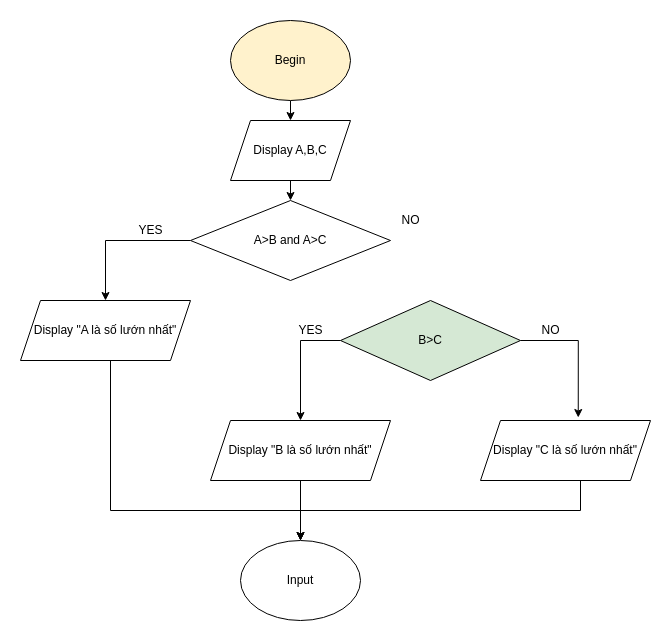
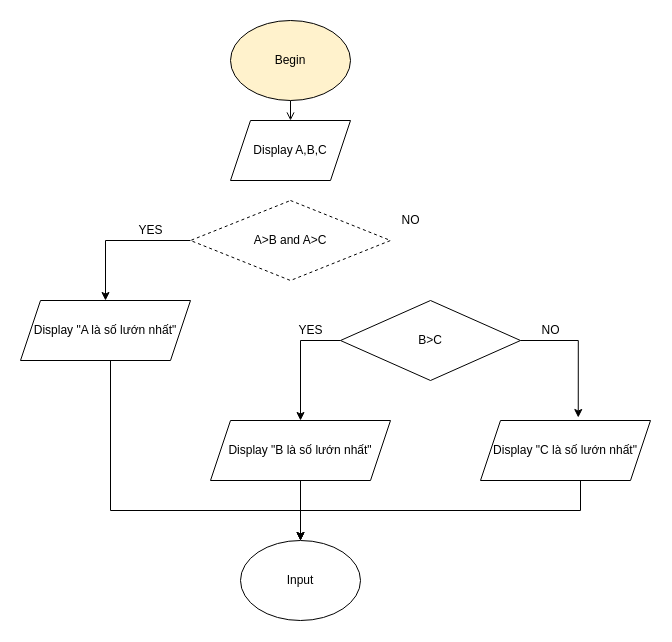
  <mxCell id="0" />
  <mxCell id="1" parent="0" />
- <mxCell id="2" style="edgeStyle=orthogonalEdgeStyle;rounded=0;orthogonalLoop=1;jettySize=auto;html=1;exitX=0.5;exitY=1;exitDx=0;exitDy=0;entryX=0.5;entryY=0;entryDx=0;entryDy=0;" parent="1" source="3" target="5" edge="1"><mxGeometry relative="1" as="geometry" /></mxCell>
+ <mxCell id="2" style="edgeStyle=orthogonalEdgeStyle;rounded=0;orthogonalLoop=1;jettySize=auto;html=1;exitX=0.5;exitY=1;exitDx=0;exitDy=0;entryX=0.5;entryY=0;entryDx=0;entryDy=0;endArrow=open;" parent="1" source="3" target="5" edge="1"><mxGeometry relative="1" as="geometry" /></mxCell>
  <mxCell id="3" value="Begin" style="ellipse;whiteSpace=wrap;html=1;fillColor=#fff2cc;" parent="1" vertex="1"><mxGeometry x="230" y="20" width="120" height="80" as="geometry" /></mxCell>
- <mxCell id="4" style="edgeStyle=orthogonalEdgeStyle;rounded=0;orthogonalLoop=1;jettySize=auto;html=1;exitX=0.5;exitY=1;exitDx=0;exitDy=0;entryX=0.5;entryY=0;entryDx=0;entryDy=0;" parent="1" source="5" target="7" edge="1"><mxGeometry relative="1" as="geometry" /></mxCell>
  <mxCell id="5" value="Display A,B,C" style="shape=parallelogram;perimeter=parallelogramPerimeter;whiteSpace=wrap;html=1;fixedSize=1;" parent="1" vertex="1"><mxGeometry x="230" y="120" width="120" height="60" as="geometry" /></mxCell>
  <mxCell id="6" style="edgeStyle=orthogonalEdgeStyle;rounded=0;orthogonalLoop=1;jettySize=auto;html=1;exitX=0;exitY=0.5;exitDx=0;exitDy=0;entryX=0.5;entryY=0;entryDx=0;entryDy=0;" parent="1" source="7" target="9" edge="1"><mxGeometry relative="1" as="geometry" /></mxCell>
- <mxCell id="7" value="A&amp;gt;B and A&amp;gt;C" style="rhombus;whiteSpace=wrap;html=1;" parent="1" vertex="1"><mxGeometry x="190" y="200" width="200" height="80" as="geometry" /></mxCell>
+ <mxCell id="7" value="A&amp;gt;B and A&amp;gt;C" style="rhombus;whiteSpace=wrap;html=1;dashed=1;" parent="1" vertex="1"><mxGeometry x="190" y="200" width="200" height="80" as="geometry" /></mxCell>
  <mxCell id="8" style="edgeStyle=orthogonalEdgeStyle;rounded=0;orthogonalLoop=1;jettySize=auto;html=1;exitX=0.5;exitY=1;exitDx=0;exitDy=0;entryX=0.5;entryY=0;entryDx=0;entryDy=0;" parent="1" source="9" target="17" edge="1"><mxGeometry relative="1" as="geometry"><mxPoint x="300" y="510" as="targetPoint" /><Array as="points"><mxPoint x="110" y="360" /><mxPoint x="110" y="510" /><mxPoint x="300" y="510" /></Array></mxGeometry></mxCell>
  <mxCell id="9" value="Display &quot;A là số lướn nhất&quot;" style="shape=parallelogram;perimeter=parallelogramPerimeter;whiteSpace=wrap;html=1;fixedSize=1;" parent="1" vertex="1"><mxGeometry x="20" y="300" width="170" height="60" as="geometry" /></mxCell>
  <mxCell id="10" style="edgeStyle=orthogonalEdgeStyle;rounded=0;orthogonalLoop=1;jettySize=auto;html=1;exitX=0;exitY=0.5;exitDx=0;exitDy=0;entryX=0.5;entryY=0;entryDx=0;entryDy=0;" parent="1" source="12" target="14" edge="1"><mxGeometry relative="1" as="geometry" /></mxCell>
  <mxCell id="11" style="edgeStyle=orthogonalEdgeStyle;rounded=0;orthogonalLoop=1;jettySize=auto;html=1;exitX=1;exitY=0.5;exitDx=0;exitDy=0;entryX=0.575;entryY=-0.05;entryDx=0;entryDy=0;entryPerimeter=0;" parent="1" source="12" target="16" edge="1"><mxGeometry relative="1" as="geometry" /></mxCell>
- <mxCell id="12" value="B&amp;gt;C" style="rhombus;whiteSpace=wrap;html=1;fillColor=#d5e8d4;" parent="1" vertex="1"><mxGeometry x="340" y="300" width="180" height="80" as="geometry" /></mxCell>
+ <mxCell id="12" value="B&amp;gt;C" style="rhombus;whiteSpace=wrap;html=1;" parent="1" vertex="1"><mxGeometry x="340" y="300" width="180" height="80" as="geometry" /></mxCell>
  <mxCell id="13" style="edgeStyle=orthogonalEdgeStyle;rounded=0;orthogonalLoop=1;jettySize=auto;html=1;exitX=0.5;exitY=1;exitDx=0;exitDy=0;" parent="1" source="14" target="17" edge="1"><mxGeometry relative="1" as="geometry" /></mxCell>
  <mxCell id="14" value="Display &quot;B là số lướn nhất&quot;" style="shape=parallelogram;perimeter=parallelogramPerimeter;whiteSpace=wrap;html=1;fixedSize=1;" parent="1" vertex="1"><mxGeometry x="210" y="420" width="180" height="60" as="geometry" /></mxCell>
  <mxCell id="15" style="edgeStyle=orthogonalEdgeStyle;rounded=0;orthogonalLoop=1;jettySize=auto;html=1;exitX=0.5;exitY=1;exitDx=0;exitDy=0;entryX=0.5;entryY=0;entryDx=0;entryDy=0;" parent="1" source="16" target="17" edge="1"><mxGeometry relative="1" as="geometry"><Array as="points"><mxPoint x="580" y="480" /><mxPoint x="580" y="510" /><mxPoint x="300" y="510" /></Array></mxGeometry></mxCell>
  <mxCell id="16" value="&lt;span style=&quot;&quot;&gt;Display &quot;C là số lướn nhất&quot;&lt;/span&gt;" style="shape=parallelogram;perimeter=parallelogramPerimeter;whiteSpace=wrap;html=1;fixedSize=1;" parent="1" vertex="1"><mxGeometry x="480" y="420" width="170" height="60" as="geometry" /></mxCell>
  <mxCell id="17" value="Input&lt;br&gt;" style="ellipse;whiteSpace=wrap;html=1;" parent="1" vertex="1"><mxGeometry x="240" y="540" width="120" height="80" as="geometry" /></mxCell>
  <mxCell id="18" value="YES" style="text;html=1;align=center;verticalAlign=middle;resizable=0;points=[];autosize=1;strokeColor=none;fillColor=none;" parent="1" vertex="1"><mxGeometry x="130" y="220" width="40" height="20" as="geometry" /></mxCell>
  <mxCell id="19" value="NO" style="text;html=1;align=center;verticalAlign=middle;resizable=0;points=[];autosize=1;strokeColor=none;fillColor=none;" parent="1" vertex="1"><mxGeometry x="395" y="210" width="30" height="20" as="geometry" /></mxCell>
  <mxCell id="20" value="NO" style="text;html=1;align=center;verticalAlign=middle;resizable=0;points=[];autosize=1;strokeColor=none;fillColor=none;" parent="1" vertex="1"><mxGeometry x="535" y="320" width="30" height="20" as="geometry" /></mxCell>
  <mxCell id="21" value="YES" style="text;html=1;align=center;verticalAlign=middle;resizable=0;points=[];autosize=1;strokeColor=none;fillColor=none;" parent="1" vertex="1"><mxGeometry x="290" y="320" width="40" height="20" as="geometry" /></mxCell>
